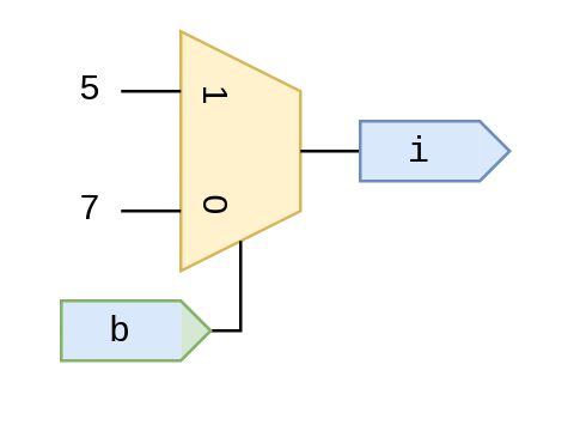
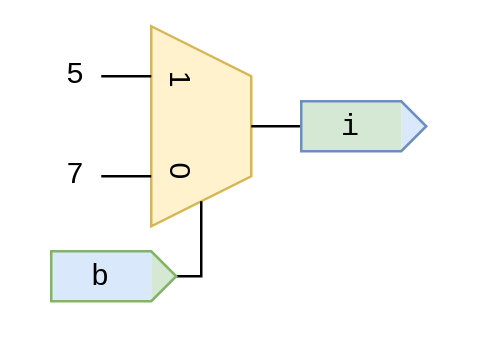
  <mxCell id="0" />
  <mxCell id="1" parent="0" />
  <mxCell id="2" value="&lt;br&gt;1&amp;nbsp; &amp;nbsp; &amp;nbsp; &amp;nbsp; &amp;nbsp;0" style="shape=trapezoid;perimeter=trapezoidPerimeter;whiteSpace=wrap;html=1;fixedSize=1;rotation=90;fillColor=#fff2cc;strokeColor=#d6b656;" parent="1" vertex="1"><mxGeometry x="40" y="30" width="80" height="40" as="geometry" /></mxCell>
  <mxCell id="3" value="" style="endArrow=none;html=1;rounded=0;exitX=1;exitY=0.5;exitDx=0;exitDy=0;entryX=0.75;entryY=1;entryDx=0;entryDy=0;" parent="1" edge="1"><mxGeometry width="50" height="50" relative="1" as="geometry"><mxPoint x="40" y="70" as="sourcePoint" /><mxPoint x="60" y="70" as="targetPoint" /></mxGeometry></mxCell>
  <mxCell id="4" value="" style="endArrow=none;html=1;rounded=0;entryX=0.75;entryY=1;entryDx=0;entryDy=0;" parent="1" edge="1"><mxGeometry width="50" height="50" relative="1" as="geometry"><mxPoint x="40" y="30" as="sourcePoint" /><mxPoint x="60" y="30" as="targetPoint" /></mxGeometry></mxCell>
  <mxCell id="5" value="" style="endArrow=none;html=1;rounded=0;exitX=1;exitY=0.5;exitDx=0;exitDy=0;" parent="1" edge="1"><mxGeometry width="50" height="50" relative="1" as="geometry"><mxPoint x="100" y="50" as="sourcePoint" /><mxPoint x="120" y="50" as="targetPoint" /></mxGeometry></mxCell>
  <mxCell id="6" value="" style="endArrow=none;html=1;rounded=0;exitX=1;exitY=0.5;exitDx=0;exitDy=0;entryX=1;entryY=0.5;entryDx=0;entryDy=0;" parent="1" target="10" edge="1"><mxGeometry width="50" height="50" relative="1" as="geometry"><mxPoint x="80" y="80" as="sourcePoint" /><mxPoint x="40" y="110" as="targetPoint" /><Array as="points"><mxPoint x="80" y="110" /></Array></mxGeometry></mxCell>
  <mxCell id="7" value="7" style="text;html=1;strokeColor=none;fillColor=none;align=center;verticalAlign=middle;whiteSpace=wrap;rounded=0;fontFamily=Courier New;" parent="1" vertex="1"><mxGeometry x="20" y="60" width="20" height="20" as="geometry" /></mxCell>
  <mxCell id="8" value="5" style="text;html=1;strokeColor=none;fillColor=none;align=center;verticalAlign=middle;whiteSpace=wrap;rounded=0;fontFamily=Courier New;" parent="1" vertex="1"><mxGeometry x="20" y="20" width="20" height="20" as="geometry" /></mxCell>
  <mxCell id="9" value="" style="group;fontFamily=Courier New;" parent="1" vertex="1" connectable="0"><mxGeometry x="20" y="100" width="50" height="20" as="geometry" /></mxCell>
  <mxCell id="10" value="" style="triangle;whiteSpace=wrap;html=1;strokeColor=none;container=0;fillColor=#d5e8d4;" parent="9" vertex="1"><mxGeometry x="40" width="10" height="20" as="geometry" /></mxCell>
  <mxCell id="11" value="&lt;font face=&quot;Courier New&quot;&gt;b&lt;/font&gt;" style="rounded=0;whiteSpace=wrap;html=1;strokeColor=none;container=0;fillColor=#dae8fc;glass=0;" parent="9" vertex="1"><mxGeometry width="40" height="20" as="geometry" /></mxCell>
  <mxCell id="12" value="" style="endArrow=none;html=1;rounded=0;fillColor=#d5e8d4;strokeColor=#82b366;" parent="9" edge="1"><mxGeometry width="50" height="50" relative="1" as="geometry"><mxPoint x="10" y="20" as="sourcePoint" /><mxPoint x="10" y="20" as="targetPoint" /><Array as="points"><mxPoint x="40" y="20" /><mxPoint x="50" y="10" /><mxPoint x="40" /><mxPoint /><mxPoint y="20" /></Array></mxGeometry></mxCell>
  <mxCell id="13" value="" style="group;fontFamily=Courier New;" parent="1" vertex="1" connectable="0"><mxGeometry x="120" y="40" width="50" height="20" as="geometry" /></mxCell>
  <mxCell id="14" value="" style="triangle;whiteSpace=wrap;html=1;strokeColor=none;container=0;fillColor=#dae8fc;" parent="13" vertex="1"><mxGeometry x="40" width="10" height="20" as="geometry" /></mxCell>
- <mxCell id="15" value="&lt;font face=&quot;Courier New&quot;&gt;i&lt;/font&gt;" style="rounded=0;whiteSpace=wrap;html=1;strokeColor=none;container=0;fillColor=#dae8fc;glass=0;" parent="13" vertex="1"><mxGeometry width="40" height="20" as="geometry" /></mxCell>
+ <mxCell id="15" value="&lt;font face=&quot;Courier New&quot;&gt;i&lt;/font&gt;" style="rounded=0;whiteSpace=wrap;html=1;strokeColor=none;container=0;fillColor=#d5e8d4;glass=0;" parent="13" vertex="1"><mxGeometry width="40" height="20" as="geometry" /></mxCell>
  <mxCell id="16" value="" style="endArrow=none;html=1;rounded=0;fillColor=#dae8fc;strokeColor=#6c8ebf;" parent="13" edge="1"><mxGeometry width="50" height="50" relative="1" as="geometry"><mxPoint x="10" y="20" as="sourcePoint" /><mxPoint x="10" y="20" as="targetPoint" /><Array as="points"><mxPoint x="40" y="20" /><mxPoint x="50" y="10" /><mxPoint x="40" /><mxPoint /><mxPoint y="20" /></Array></mxGeometry></mxCell>
